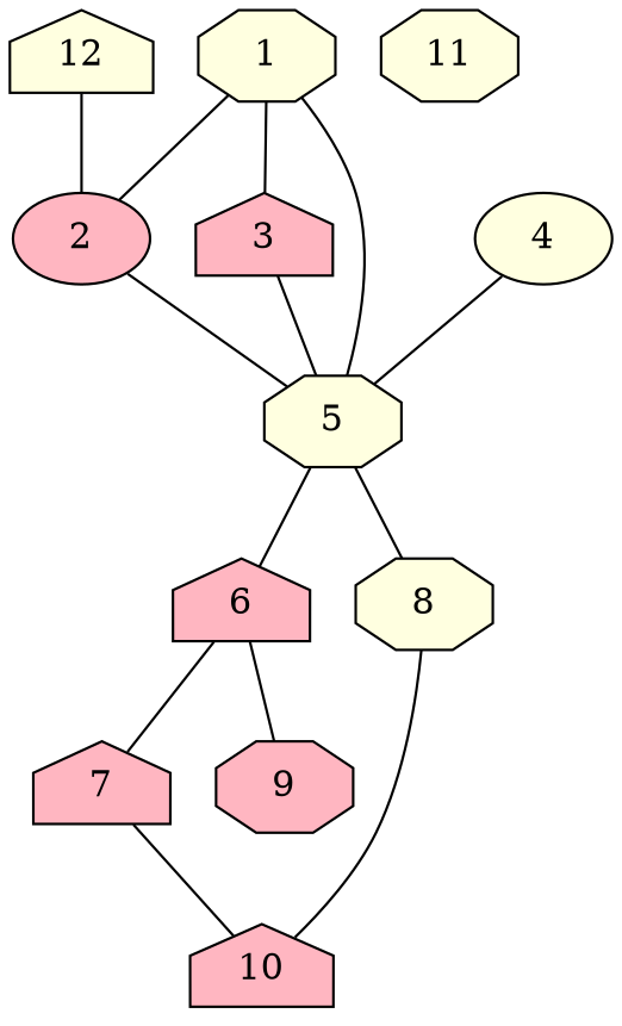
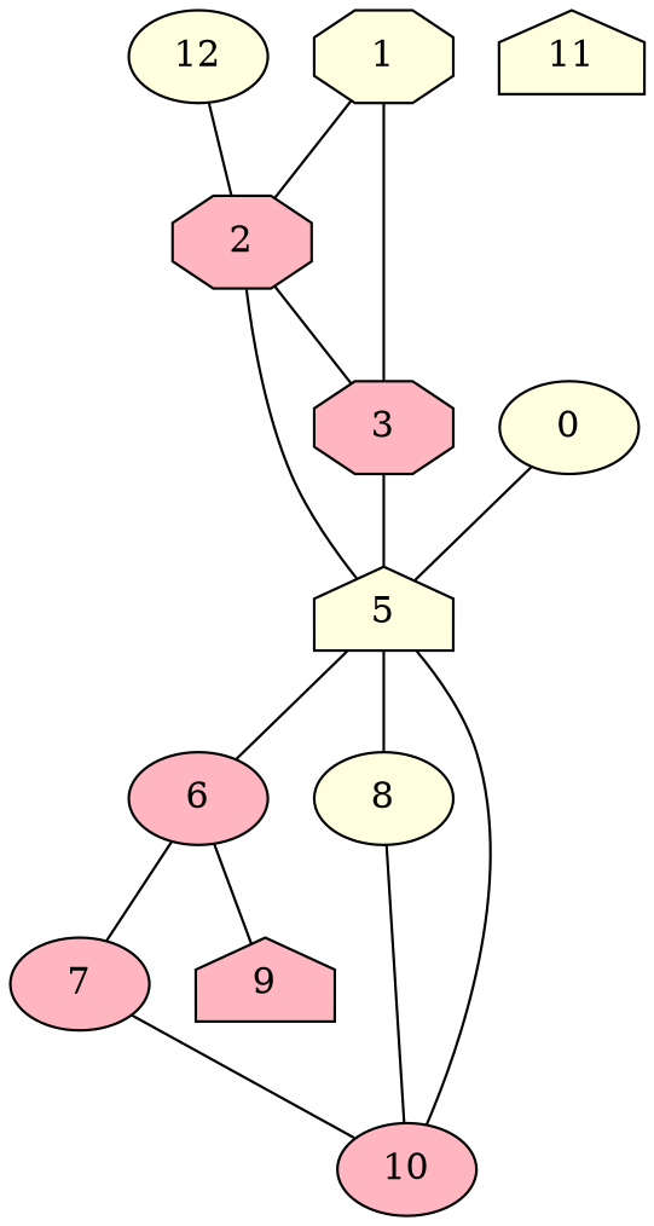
  graph {
    node [fillcolor=lightyellow shape=octagon style=filled]
    1
-   2 [fillcolor=lightpink shape=ellipse]
-   3 [fillcolor=lightpink shape=house]
-   5
-   6 [fillcolor=lightpink shape=house]
-   8
-   10 [fillcolor=lightpink shape=house]
-   4 [shape=ellipse]
-   7 [fillcolor=lightpink shape=house]
-   9 [fillcolor=lightpink]
-   11
-   12 [shape=house]
+   2 [fillcolor=lightpink]
+   3 [fillcolor=lightpink]
+   5 [shape=house]
+   6 [fillcolor=lightpink shape=ellipse]
+   8 [shape=ellipse]
+   10 [fillcolor=lightpink shape=ellipse]
+   4 [shape=ellipse label=0]
+   7 [fillcolor=lightpink shape=ellipse]
+   9 [fillcolor=lightpink shape=house]
+   11 [shape=house]
+   12 [shape=ellipse]
    1 -- 2
    1 -- 3
+   2 -- 3
    2 -- 5
    3 -- 5
    5 -- 6
    5 -- 8
-   5 -- 1
+   5 -- 10
    6 -- 7
    6 -- 9
    8 -- 10
    4 -- 5
    7 -- 10
    12 -- 2
  }
